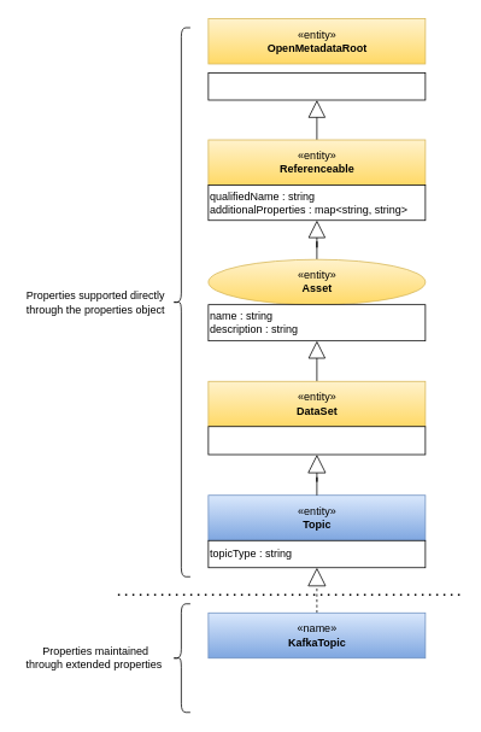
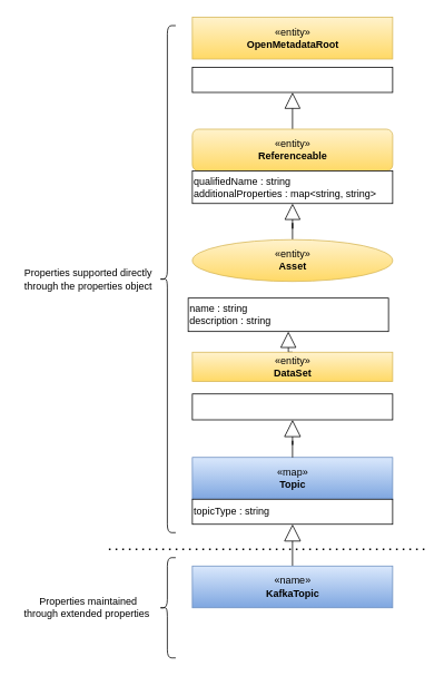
  <mxCell id="0" />
  <mxCell id="1" parent="0" />
- <mxCell id="2" value="«entity»&lt;br&gt;&lt;b&gt;Topic&lt;/b&gt;" style="html=1;strokeColor=#6c8ebf;align=center;fillColor=#dae8fc;gradientColor=#7ea6e0;" vertex="1" parent="1"><mxGeometry x="230" y="547" width="240" height="50" as="geometry" /></mxCell>
+ <mxCell id="2" value="«map»&lt;br&gt;&lt;b&gt;Topic&lt;/b&gt;" style="html=1;strokeColor=#6c8ebf;align=center;fillColor=#dae8fc;gradientColor=#7ea6e0;" vertex="1" parent="1"><mxGeometry x="230" y="547" width="240" height="50" as="geometry" /></mxCell>
  <mxCell id="3" value="topicType : string" style="rounded=0;whiteSpace=wrap;html=1;strokeColor=#000000;gradientColor=#ffffff;align=left;" vertex="1" parent="1"><mxGeometry x="230" y="597" width="240" height="30" as="geometry" /></mxCell>
- <mxCell id="4" style="edgeStyle=orthogonalEdgeStyle;rounded=0;orthogonalLoop=1;jettySize=auto;html=1;entryX=0.5;entryY=1;entryDx=0;entryDy=0;endArrow=block;endFill=0;endSize=18;dashed=1;" edge="1" parent="1" source="5" target="3"><mxGeometry relative="1" as="geometry" /></mxCell>
+ <mxCell id="4" style="edgeStyle=orthogonalEdgeStyle;rounded=0;orthogonalLoop=1;jettySize=auto;html=1;entryX=0.5;entryY=1;entryDx=0;entryDy=0;endArrow=block;endFill=0;endSize=18;" edge="1" parent="1" source="5" target="3"><mxGeometry relative="1" as="geometry" /></mxCell>
  <mxCell id="5" value="«name»&lt;br&gt;&lt;b&gt;KafkaTopic&lt;/b&gt;" style="html=1;strokeColor=#6c8ebf;align=center;fillColor=#dae8fc;gradientColor=#7ea6e0;" vertex="1" parent="1"><mxGeometry x="230" y="677" width="240" height="50" as="geometry" /></mxCell>
  <mxCell id="6" style="edgeStyle=orthogonalEdgeStyle;rounded=0;orthogonalLoop=1;jettySize=auto;html=1;exitX=0.5;exitY=0;exitDx=0;exitDy=0;entryX=0.5;entryY=1;entryDx=0;entryDy=0;endArrow=block;endFill=0;endSize=17;" edge="1" parent="1" source="7" target="16"><mxGeometry relative="1" as="geometry" /></mxCell>
- <mxCell id="7" value="«entity»&lt;br&gt;&lt;b&gt;Referenceable&lt;/b&gt;" style="html=1;strokeColor=#d6b656;align=center;fillColor=#fff2cc;gradientColor=#ffd966;" vertex="1" parent="1"><mxGeometry x="230" y="154" width="240" height="50" as="geometry" /></mxCell>
+ <mxCell id="7" value="«entity»&lt;br&gt;&lt;b&gt;Referenceable&lt;/b&gt;" style="html=1;strokeColor=#d6b656;align=center;fillColor=#fff2cc;gradientColor=#ffd966;rounded=1;" vertex="1" parent="1"><mxGeometry x="230" y="154" width="240" height="50" as="geometry" /></mxCell>
  <mxCell id="8" value="qualifiedName : string&lt;br&gt;additionalProperties : map&amp;lt;string, string&amp;gt;&lt;br&gt;&lt;div style=&quot;text-align: left&quot;&gt;&lt;/div&gt;" style="rounded=0;whiteSpace=wrap;html=1;strokeColor=#000000;gradientColor=#ffffff;align=left;" vertex="1" parent="1"><mxGeometry x="230" y="204" width="240" height="39" as="geometry" /></mxCell>
  <mxCell id="9" style="edgeStyle=orthogonalEdgeStyle;rounded=0;orthogonalLoop=1;jettySize=auto;html=1;endArrow=block;endFill=0;endSize=17;" edge="1" parent="1" source="10" target="8"><mxGeometry relative="1" as="geometry" /></mxCell>
  <mxCell id="10" value="«entity»&lt;br&gt;&lt;b&gt;Asset&lt;/b&gt;" style="ellipse;html=1;strokeColor=#d6b656;align=center;fillColor=#fff2cc;gradientColor=#ffd966;" vertex="1" parent="1"><mxGeometry x="230" y="286.25" width="240" height="50" as="geometry" /></mxCell>
- <mxCell id="11" value="name : string&lt;br&gt;description : string&lt;br&gt;&lt;div style=&quot;text-align: left&quot;&gt;&lt;/div&gt;" style="rounded=0;whiteSpace=wrap;html=1;strokeColor=#000000;gradientColor=#ffffff;align=left;" vertex="1" parent="1"><mxGeometry x="230" y="336.25" width="240" height="40" as="geometry" /></mxCell>
+ <mxCell id="11" value="name : string&lt;br&gt;description : string&lt;br&gt;&lt;div style=&quot;text-align: left&quot;&gt;&lt;/div&gt;" style="rounded=0;whiteSpace=wrap;html=1;strokeColor=#000000;gradientColor=#ffffff;align=left;" vertex="1" parent="1"><mxGeometry x="225" y="356.25" width="240" height="40" as="geometry" /></mxCell>
  <mxCell id="12" style="edgeStyle=orthogonalEdgeStyle;rounded=0;orthogonalLoop=1;jettySize=auto;html=1;exitX=0.5;exitY=0;exitDx=0;exitDy=0;endArrow=block;endFill=0;endSize=17;entryX=0.5;entryY=1;entryDx=0;entryDy=0;" edge="1" parent="1" source="13" target="11"><mxGeometry relative="1" as="geometry"><mxPoint x="219.5" y="407" as="targetPoint" /></mxGeometry></mxCell>
- <mxCell id="13" value="«entity»&lt;br&gt;&lt;b&gt;DataSet&lt;/b&gt;" style="html=1;strokeColor=#d6b656;align=center;fillColor=#fff2cc;gradientColor=#ffd966;" vertex="1" parent="1"><mxGeometry x="230" y="421" width="240" height="50" as="geometry" /></mxCell>
+ <mxCell id="13" value="«entity»&lt;br&gt;&lt;b&gt;DataSet&lt;/b&gt;" style="html=1;strokeColor=#d6b656;align=center;fillColor=#fff2cc;gradientColor=#ffd966;" vertex="1" parent="1"><mxGeometry x="230" y="421" width="240" height="35" as="geometry" /></mxCell>
  <mxCell id="14" value="" style="rounded=0;whiteSpace=wrap;html=1;strokeColor=#000000;gradientColor=#ffffff;align=center;" vertex="1" parent="1"><mxGeometry x="230" y="471" width="240" height="31" as="geometry" /></mxCell>
  <mxCell id="15" value="«entity»&lt;br&gt;&lt;b&gt;OpenMetadataRoot&lt;/b&gt;" style="html=1;strokeColor=#d6b656;align=center;fillColor=#fff2cc;gradientColor=#ffd966;" vertex="1" parent="1"><mxGeometry x="230" y="20" width="240" height="50" as="geometry" /></mxCell>
  <mxCell id="16" value="&lt;br&gt;&lt;div style=&quot;text-align: left&quot;&gt;&lt;/div&gt;" style="rounded=0;whiteSpace=wrap;html=1;strokeColor=#000000;gradientColor=#ffffff;align=left;" vertex="1" parent="1"><mxGeometry x="230" y="80" width="240" height="30" as="geometry" /></mxCell>
  <mxCell id="17" style="edgeStyle=orthogonalEdgeStyle;rounded=0;orthogonalLoop=1;jettySize=auto;html=1;entryX=0.5;entryY=1;entryDx=0;entryDy=0;endArrow=block;endFill=0;endSize=18;" edge="1" parent="1" source="2" target="14"><mxGeometry relative="1" as="geometry"><mxPoint x="360" y="716" as="sourcePoint" /><mxPoint x="360.5" y="651" as="targetPoint" /></mxGeometry></mxCell>
  <mxCell id="18" value="" style="endArrow=none;dashed=1;html=1;dashPattern=1 3;strokeWidth=2;" edge="1" parent="1"><mxGeometry width="50" height="50" relative="1" as="geometry"><mxPoint x="130" y="657" as="sourcePoint" /><mxPoint x="510" y="657" as="targetPoint" /></mxGeometry></mxCell>
  <mxCell id="19" value="" style="shape=curlyBracket;whiteSpace=wrap;html=1;rounded=1;" vertex="1" parent="1"><mxGeometry x="190" y="30" width="20" height="607" as="geometry" /></mxCell>
  <mxCell id="20" value="" style="shape=curlyBracket;whiteSpace=wrap;html=1;rounded=1;" vertex="1" parent="1"><mxGeometry x="190" y="667" width="20" height="120" as="geometry" /></mxCell>
  <mxCell id="21" value="Properties maintained &lt;br&gt;through extended properties&amp;nbsp;" style="text;html=1;align=center;verticalAlign=middle;resizable=0;points=[];autosize=1;strokeColor=none;fillColor=none;" vertex="1" parent="1"><mxGeometry x="20" y="712" width="170" height="30" as="geometry" /></mxCell>
  <mxCell id="22" value="Properties supported directly&lt;br&gt;through the properties object" style="text;html=1;align=center;verticalAlign=middle;resizable=0;points=[];autosize=1;strokeColor=none;fillColor=none;" vertex="1" parent="1"><mxGeometry x="20" y="318.5" width="170" height="30" as="geometry" /></mxCell>
